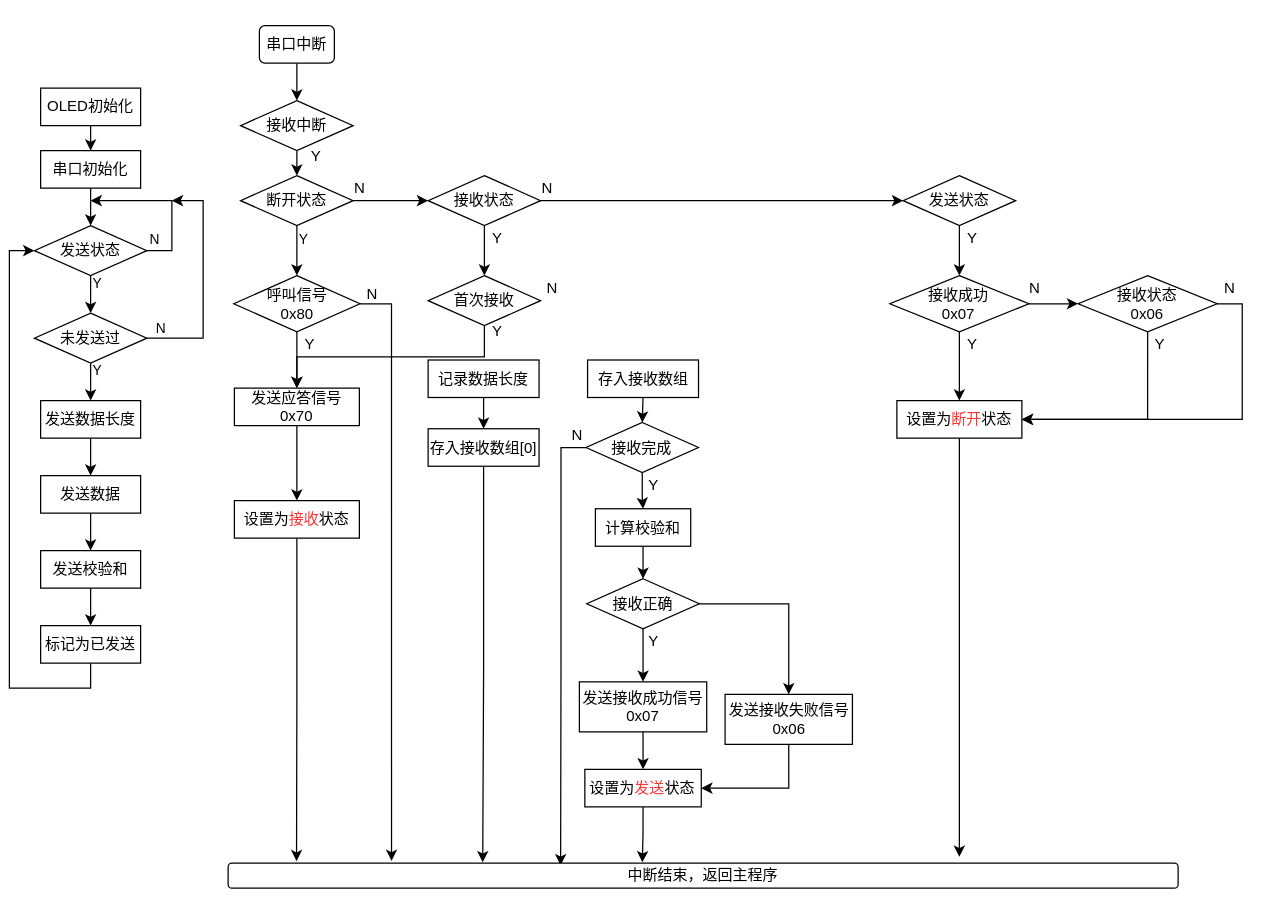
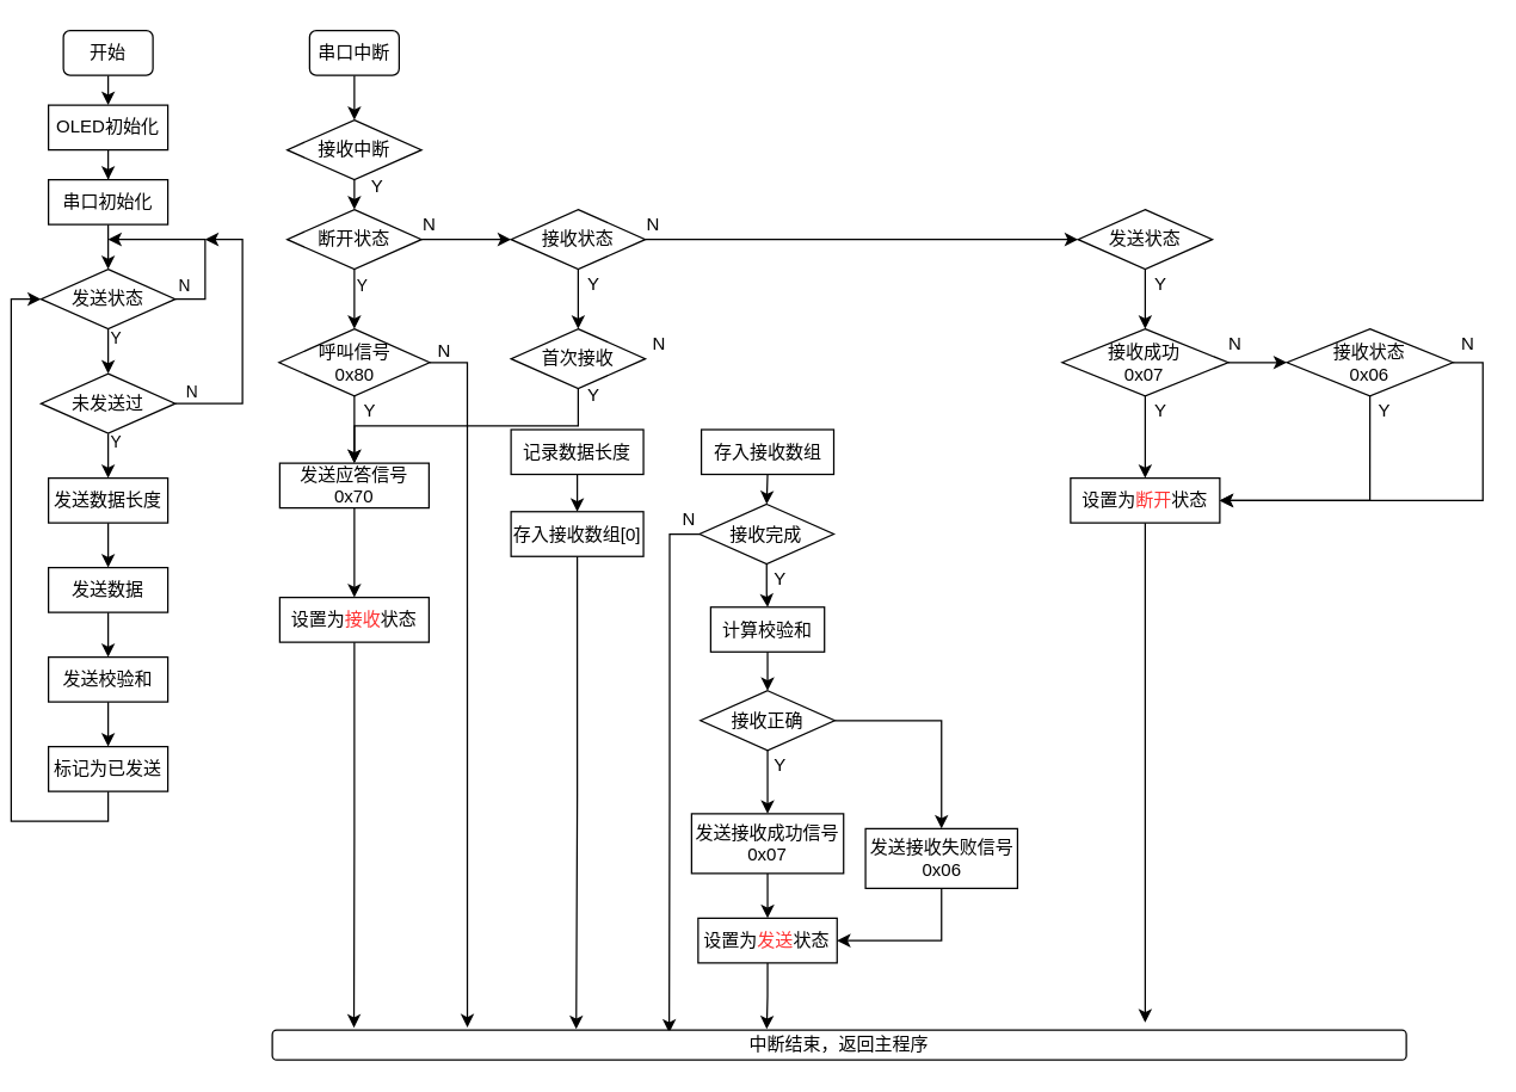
  <mxCell id="0" />
  <mxCell id="1" parent="0" />
  <mxCell id="2" value="Y" style="text;html=1;align=center;verticalAlign=middle;resizable=0;points=[];autosize=1;" vertex="1" parent="1"><mxGeometry x="760" y="265" width="20" height="20" as="geometry" /></mxCell>
+ <mxCell id="3" style="edgeStyle=orthogonalEdgeStyle;rounded=0;orthogonalLoop=1;jettySize=auto;html=1;exitX=0.5;exitY=1;exitDx=0;exitDy=0;entryX=0.5;entryY=0;entryDx=0;entryDy=0;" edge="1" parent="1" source="4" target="6"><mxGeometry relative="1" as="geometry" /></mxCell>
+ <mxCell id="4" value="开始" style="rounded=1;whiteSpace=wrap;html=1;" vertex="1" parent="1"><mxGeometry x="35" y="20" width="60" height="30" as="geometry" /></mxCell>
  <mxCell id="5" value="" style="edgeStyle=orthogonalEdgeStyle;rounded=0;orthogonalLoop=1;jettySize=auto;html=1;" edge="1" parent="1" source="6" target="8"><mxGeometry relative="1" as="geometry" /></mxCell>
  <mxCell id="6" value="OLED初始化" style="rounded=0;whiteSpace=wrap;html=1;" vertex="1" parent="1"><mxGeometry x="25" y="70" width="80" height="30" as="geometry" /></mxCell>
  <mxCell id="7" style="edgeStyle=orthogonalEdgeStyle;rounded=0;orthogonalLoop=1;jettySize=auto;html=1;exitX=0.5;exitY=1;exitDx=0;exitDy=0;entryX=0.5;entryY=0;entryDx=0;entryDy=0;" edge="1" parent="1" source="8" target="12"><mxGeometry relative="1" as="geometry" /></mxCell>
  <mxCell id="8" value="串口初始化" style="whiteSpace=wrap;html=1;rounded=0;" vertex="1" parent="1"><mxGeometry x="25" y="120" width="80" height="30" as="geometry" /></mxCell>
  <mxCell id="9" value="Y" style="edgeStyle=orthogonalEdgeStyle;rounded=0;orthogonalLoop=1;jettySize=auto;html=1;exitX=0.5;exitY=1;exitDx=0;exitDy=0;labelPosition=right;verticalLabelPosition=top;align=left;verticalAlign=bottom;entryX=0.5;entryY=0;entryDx=0;entryDy=0;" edge="1" parent="1" source="12" target="24"><mxGeometry relative="1" as="geometry"><mxPoint x="65" y="240" as="targetPoint" /></mxGeometry></mxCell>
  <mxCell id="10" value="" style="edgeStyle=orthogonalEdgeStyle;rounded=0;orthogonalLoop=1;jettySize=auto;html=1;exitX=1;exitY=0.5;exitDx=0;exitDy=0;labelPosition=center;verticalLabelPosition=bottom;align=right;verticalAlign=bottom;" edge="1" parent="1" source="12"><mxGeometry relative="1" as="geometry"><mxPoint x="65" y="160" as="targetPoint" /><Array as="points"><mxPoint x="130" y="200" /><mxPoint x="130" y="160" /></Array></mxGeometry></mxCell>
  <mxCell id="11" value="N" style="edgeLabel;html=1;align=center;verticalAlign=middle;resizable=0;points=[];" vertex="1" connectable="0" parent="10"><mxGeometry x="-0.776" relative="1" as="geometry"><mxPoint x="-8.95" y="-10" as="offset" /></mxGeometry></mxCell>
  <mxCell id="12" value="发送状态" style="rhombus;whiteSpace=wrap;html=1;" vertex="1" parent="1"><mxGeometry x="20" y="180" width="90" height="40" as="geometry" /></mxCell>
  <mxCell id="13" value="" style="edgeStyle=orthogonalEdgeStyle;rounded=0;orthogonalLoop=1;jettySize=auto;html=1;" edge="1" parent="1" source="14" target="16"><mxGeometry relative="1" as="geometry" /></mxCell>
  <mxCell id="14" value="发送数据长度" style="whiteSpace=wrap;html=1;rounded=0;" vertex="1" parent="1"><mxGeometry x="25" y="320" width="80" height="30" as="geometry" /></mxCell>
  <mxCell id="15" value="" style="edgeStyle=orthogonalEdgeStyle;rounded=0;orthogonalLoop=1;jettySize=auto;html=1;" edge="1" parent="1" source="16" target="18"><mxGeometry relative="1" as="geometry" /></mxCell>
  <mxCell id="16" value="发送数据" style="whiteSpace=wrap;html=1;rounded=0;" vertex="1" parent="1"><mxGeometry x="25" y="380" width="80" height="30" as="geometry" /></mxCell>
  <mxCell id="17" value="" style="edgeStyle=orthogonalEdgeStyle;rounded=0;orthogonalLoop=1;jettySize=auto;html=1;" edge="1" parent="1" source="18" target="20"><mxGeometry relative="1" as="geometry" /></mxCell>
  <mxCell id="18" value="发送校验和" style="whiteSpace=wrap;html=1;rounded=0;" vertex="1" parent="1"><mxGeometry x="25" y="440" width="80" height="30" as="geometry" /></mxCell>
  <mxCell id="19" style="edgeStyle=orthogonalEdgeStyle;rounded=0;orthogonalLoop=1;jettySize=auto;html=1;exitX=0.5;exitY=1;exitDx=0;exitDy=0;entryX=0;entryY=0.5;entryDx=0;entryDy=0;" edge="1" parent="1" source="20" target="12"><mxGeometry relative="1" as="geometry" /></mxCell>
  <mxCell id="20" value="标记为已发送" style="whiteSpace=wrap;html=1;rounded=0;" vertex="1" parent="1"><mxGeometry x="25" y="500" width="80" height="30" as="geometry" /></mxCell>
  <mxCell id="21" value="Y" style="edgeStyle=orthogonalEdgeStyle;rounded=0;orthogonalLoop=1;jettySize=auto;html=1;exitX=0.5;exitY=1;exitDx=0;exitDy=0;entryX=0.5;entryY=0;entryDx=0;entryDy=0;labelPosition=right;verticalLabelPosition=top;align=left;verticalAlign=bottom;" edge="1" parent="1" source="24" target="14"><mxGeometry relative="1" as="geometry" /></mxCell>
  <mxCell id="22" style="edgeStyle=orthogonalEdgeStyle;rounded=0;orthogonalLoop=1;jettySize=auto;html=1;exitX=1;exitY=0.5;exitDx=0;exitDy=0;" edge="1" parent="1" source="24"><mxGeometry relative="1" as="geometry"><mxPoint x="130" y="160" as="targetPoint" /><Array as="points"><mxPoint x="155" y="270" /><mxPoint x="155" y="160" /></Array></mxGeometry></mxCell>
  <mxCell id="23" value="N" style="edgeLabel;html=1;align=center;verticalAlign=bottom;resizable=0;points=[];" vertex="1" connectable="0" parent="22"><mxGeometry x="-0.893" relative="1" as="geometry"><mxPoint as="offset" /></mxGeometry></mxCell>
  <mxCell id="24" value="未发送过" style="rhombus;whiteSpace=wrap;html=1;" vertex="1" parent="1"><mxGeometry x="20" y="250" width="90" height="40" as="geometry" /></mxCell>
  <mxCell id="25" style="edgeStyle=orthogonalEdgeStyle;rounded=0;orthogonalLoop=1;jettySize=auto;html=1;exitX=0.5;exitY=1;exitDx=0;exitDy=0;entryX=0.5;entryY=0;entryDx=0;entryDy=0;" edge="1" parent="1" source="26" target="28"><mxGeometry relative="1" as="geometry" /></mxCell>
  <mxCell id="26" value="串口中断" style="rounded=1;whiteSpace=wrap;html=1;" vertex="1" parent="1"><mxGeometry x="200" y="20" width="60" height="30" as="geometry" /></mxCell>
  <mxCell id="27" style="edgeStyle=orthogonalEdgeStyle;rounded=0;orthogonalLoop=1;jettySize=auto;html=1;exitX=0.5;exitY=1;exitDx=0;exitDy=0;entryX=0.5;entryY=0;entryDx=0;entryDy=0;align=right;" edge="1" parent="1" source="28" target="31"><mxGeometry relative="1" as="geometry" /></mxCell>
  <mxCell id="28" value="接收中断" style="rhombus;whiteSpace=wrap;html=1;" vertex="1" parent="1"><mxGeometry x="185" y="80" width="90" height="40" as="geometry" /></mxCell>
  <mxCell id="29" style="edgeStyle=orthogonalEdgeStyle;rounded=0;orthogonalLoop=1;jettySize=auto;html=1;exitX=1;exitY=0.5;exitDx=0;exitDy=0;entryX=0;entryY=0.5;entryDx=0;entryDy=0;align=right;" edge="1" parent="1" source="31" target="34"><mxGeometry relative="1" as="geometry" /></mxCell>
  <mxCell id="30" value="Y" style="edgeStyle=orthogonalEdgeStyle;rounded=0;orthogonalLoop=1;jettySize=auto;html=1;exitX=0.5;exitY=1;exitDx=0;exitDy=0;entryX=0.5;entryY=0;entryDx=0;entryDy=0;align=left;labelPosition=right;verticalLabelPosition=top;verticalAlign=bottom;" edge="1" parent="1" source="31" target="39"><mxGeometry relative="1" as="geometry" /></mxCell>
  <mxCell id="31" value="断开状态" style="rhombus;whiteSpace=wrap;html=1;" vertex="1" parent="1"><mxGeometry x="185" y="140" width="90" height="40" as="geometry" /></mxCell>
  <mxCell id="32" style="edgeStyle=orthogonalEdgeStyle;rounded=0;orthogonalLoop=1;jettySize=auto;html=1;exitX=1;exitY=0.5;exitDx=0;exitDy=0;entryX=0;entryY=0.5;entryDx=0;entryDy=0;align=right;" edge="1" parent="1" source="34" target="36"><mxGeometry relative="1" as="geometry" /></mxCell>
  <mxCell id="33" style="edgeStyle=orthogonalEdgeStyle;rounded=0;orthogonalLoop=1;jettySize=auto;html=1;exitX=0.5;exitY=1;exitDx=0;exitDy=0;entryX=0.5;entryY=0;entryDx=0;entryDy=0;align=right;" edge="1" parent="1" source="34" target="45"><mxGeometry relative="1" as="geometry" /></mxCell>
  <mxCell id="34" value="接收状态" style="rhombus;whiteSpace=wrap;html=1;" vertex="1" parent="1"><mxGeometry x="335" y="140" width="90" height="40" as="geometry" /></mxCell>
  <mxCell id="35" style="edgeStyle=orthogonalEdgeStyle;rounded=0;orthogonalLoop=1;jettySize=auto;html=1;exitX=0.5;exitY=1;exitDx=0;exitDy=0;entryX=0.5;entryY=0;entryDx=0;entryDy=0;align=right;" edge="1" parent="1" source="36" target="68"><mxGeometry relative="1" as="geometry" /></mxCell>
  <mxCell id="36" value="发送状态" style="rhombus;whiteSpace=wrap;html=1;" vertex="1" parent="1"><mxGeometry x="715" y="140" width="90" height="40" as="geometry" /></mxCell>
  <mxCell id="37" style="edgeStyle=orthogonalEdgeStyle;rounded=0;orthogonalLoop=1;jettySize=auto;html=1;exitX=0.5;exitY=1;exitDx=0;exitDy=0;entryX=0.5;entryY=0;entryDx=0;entryDy=0;align=right;" edge="1" parent="1" source="39" target="43"><mxGeometry relative="1" as="geometry" /></mxCell>
  <mxCell id="38" style="edgeStyle=orthogonalEdgeStyle;rounded=0;orthogonalLoop=1;jettySize=auto;html=1;exitX=1;exitY=0.5;exitDx=0;exitDy=0;entryX=0.172;entryY=-0.089;entryDx=0;entryDy=0;entryPerimeter=0;align=right;" edge="1" parent="1" source="39" target="82"><mxGeometry relative="1" as="geometry" /></mxCell>
  <mxCell id="39" value="呼叫信号&lt;br&gt;0x80" style="rhombus;whiteSpace=wrap;html=1;" vertex="1" parent="1"><mxGeometry x="179.54" y="220" width="100.93" height="45" as="geometry" /></mxCell>
  <mxCell id="40" style="edgeStyle=orthogonalEdgeStyle;rounded=0;orthogonalLoop=1;jettySize=auto;html=1;exitX=0.5;exitY=1;exitDx=0;exitDy=0;entryX=0.072;entryY=-0.079;entryDx=0;entryDy=0;entryPerimeter=0;align=right;" edge="1" parent="1" source="41" target="82"><mxGeometry relative="1" as="geometry" /></mxCell>
  <mxCell id="41" value="设置为&lt;font color=&quot;#ff3333&quot;&gt;接收&lt;/font&gt;状态" style="whiteSpace=wrap;html=1;" vertex="1" parent="1"><mxGeometry x="180" y="400" width="100" height="30" as="geometry" /></mxCell>
  <mxCell id="42" style="edgeStyle=orthogonalEdgeStyle;rounded=0;orthogonalLoop=1;jettySize=auto;html=1;exitX=0.5;exitY=1;exitDx=0;exitDy=0;entryX=0.5;entryY=0;entryDx=0;entryDy=0;align=right;" edge="1" parent="1" source="43" target="41"><mxGeometry relative="1" as="geometry" /></mxCell>
  <mxCell id="43" value="发送应答信号&lt;br&gt;0x70" style="whiteSpace=wrap;html=1;" vertex="1" parent="1"><mxGeometry x="180" y="310" width="100" height="30" as="geometry" /></mxCell>
  <mxCell id="44" style="edgeStyle=orthogonalEdgeStyle;rounded=0;orthogonalLoop=1;jettySize=auto;html=1;exitX=0.5;exitY=1;exitDx=0;exitDy=0;" edge="1" parent="1" source="45" target="43"><mxGeometry relative="1" as="geometry" /></mxCell>
  <mxCell id="45" value="首次接收" style="rhombus;whiteSpace=wrap;html=1;" vertex="1" parent="1"><mxGeometry x="335" y="220" width="90" height="40" as="geometry" /></mxCell>
  <mxCell id="46" style="edgeStyle=orthogonalEdgeStyle;rounded=0;orthogonalLoop=1;jettySize=auto;html=1;exitX=0.5;exitY=1;exitDx=0;exitDy=0;entryX=0.268;entryY=-0.031;entryDx=0;entryDy=0;entryPerimeter=0;align=right;" edge="1" parent="1" source="47" target="82"><mxGeometry relative="1" as="geometry" /></mxCell>
  <mxCell id="47" value="存入接收数组[0]" style="whiteSpace=wrap;html=1;" vertex="1" parent="1"><mxGeometry x="335" y="342.5" width="88.75" height="30" as="geometry" /></mxCell>
  <mxCell id="48" style="edgeStyle=orthogonalEdgeStyle;rounded=0;orthogonalLoop=1;jettySize=auto;html=1;exitX=0.5;exitY=1;exitDx=0;exitDy=0;entryX=0.5;entryY=0;entryDx=0;entryDy=0;" edge="1" parent="1" source="49" target="47"><mxGeometry relative="1" as="geometry" /></mxCell>
  <mxCell id="49" value="记录数据长度" style="whiteSpace=wrap;html=1;" vertex="1" parent="1"><mxGeometry x="335" y="287.5" width="88.75" height="30" as="geometry" /></mxCell>
  <mxCell id="50" style="edgeStyle=orthogonalEdgeStyle;rounded=0;orthogonalLoop=1;jettySize=auto;html=1;exitX=0.5;exitY=1;exitDx=0;exitDy=0;entryX=0.5;entryY=0;entryDx=0;entryDy=0;" edge="1" parent="1" source="51" target="54"><mxGeometry relative="1" as="geometry" /></mxCell>
  <mxCell id="51" value="存入接收数组" style="whiteSpace=wrap;html=1;" vertex="1" parent="1"><mxGeometry x="462.56" y="287.5" width="88.75" height="30" as="geometry" /></mxCell>
  <mxCell id="52" value="" style="edgeStyle=orthogonalEdgeStyle;rounded=0;orthogonalLoop=1;jettySize=auto;html=1;" edge="1" parent="1" source="54" target="56"><mxGeometry relative="1" as="geometry" /></mxCell>
  <mxCell id="53" style="edgeStyle=orthogonalEdgeStyle;rounded=0;orthogonalLoop=1;jettySize=auto;html=1;exitX=0;exitY=0.5;exitDx=0;exitDy=0;entryX=0.35;entryY=0.088;entryDx=0;entryDy=0;entryPerimeter=0;align=right;" edge="1" parent="1" source="54" target="82"><mxGeometry relative="1" as="geometry" /></mxCell>
  <mxCell id="54" value="接收完成" style="rhombus;whiteSpace=wrap;html=1;" vertex="1" parent="1"><mxGeometry x="461.31" y="337.5" width="90" height="40" as="geometry" /></mxCell>
  <mxCell id="55" style="edgeStyle=orthogonalEdgeStyle;rounded=0;orthogonalLoop=1;jettySize=auto;html=1;exitX=0.5;exitY=1;exitDx=0;exitDy=0;entryX=0.5;entryY=0;entryDx=0;entryDy=0;" edge="1" parent="1" source="56" target="59"><mxGeometry relative="1" as="geometry" /></mxCell>
  <mxCell id="56" value="计算校验和" style="whiteSpace=wrap;html=1;" vertex="1" parent="1"><mxGeometry x="468.81" y="406.5" width="76.25" height="30" as="geometry" /></mxCell>
  <mxCell id="57" style="edgeStyle=orthogonalEdgeStyle;rounded=0;orthogonalLoop=1;jettySize=auto;html=1;exitX=0.5;exitY=1;exitDx=0;exitDy=0;entryX=0.5;entryY=0;entryDx=0;entryDy=0;" edge="1" parent="1" source="59" target="63"><mxGeometry relative="1" as="geometry" /></mxCell>
  <mxCell id="58" style="edgeStyle=orthogonalEdgeStyle;rounded=0;orthogonalLoop=1;jettySize=auto;html=1;exitX=1;exitY=0.5;exitDx=0;exitDy=0;entryX=0.5;entryY=0;entryDx=0;entryDy=0;" edge="1" parent="1" source="59" target="65"><mxGeometry relative="1" as="geometry" /></mxCell>
  <mxCell id="59" value="接收正确" style="rhombus;whiteSpace=wrap;html=1;" vertex="1" parent="1"><mxGeometry x="461.94" y="462.5" width="90" height="40" as="geometry" /></mxCell>
  <mxCell id="60" style="edgeStyle=orthogonalEdgeStyle;rounded=0;orthogonalLoop=1;jettySize=auto;html=1;exitX=0.5;exitY=1;exitDx=0;exitDy=0;entryX=0.436;entryY=-0.031;entryDx=0;entryDy=0;entryPerimeter=0;align=right;" edge="1" parent="1" source="61" target="82"><mxGeometry relative="1" as="geometry" /></mxCell>
  <mxCell id="61" value="设置为&lt;font color=&quot;#ff3333&quot;&gt;发送&lt;/font&gt;状态" style="whiteSpace=wrap;html=1;" vertex="1" parent="1"><mxGeometry x="460.38" y="615" width="93.13" height="30" as="geometry" /></mxCell>
  <mxCell id="62" style="edgeStyle=orthogonalEdgeStyle;rounded=0;orthogonalLoop=1;jettySize=auto;html=1;exitX=0.5;exitY=1;exitDx=0;exitDy=0;entryX=0.5;entryY=0;entryDx=0;entryDy=0;" edge="1" parent="1" source="63" target="61"><mxGeometry relative="1" as="geometry" /></mxCell>
  <mxCell id="63" value="发送接收成功信号&lt;br&gt;0x07" style="whiteSpace=wrap;html=1;" vertex="1" parent="1"><mxGeometry x="456" y="545" width="101.88" height="40" as="geometry" /></mxCell>
  <mxCell id="64" style="edgeStyle=orthogonalEdgeStyle;rounded=0;orthogonalLoop=1;jettySize=auto;html=1;exitX=0.5;exitY=1;exitDx=0;exitDy=0;entryX=1;entryY=0.5;entryDx=0;entryDy=0;" edge="1" parent="1" source="65" target="61"><mxGeometry relative="1" as="geometry" /></mxCell>
  <mxCell id="65" value="发送接收失败信号&lt;br&gt;0x06" style="whiteSpace=wrap;html=1;" vertex="1" parent="1"><mxGeometry x="572.56" y="555" width="101.88" height="40" as="geometry" /></mxCell>
  <mxCell id="66" value="" style="edgeStyle=orthogonalEdgeStyle;rounded=0;orthogonalLoop=1;jettySize=auto;html=1;" edge="1" parent="1" source="68" target="74"><mxGeometry relative="1" as="geometry" /></mxCell>
  <mxCell id="67" style="edgeStyle=orthogonalEdgeStyle;rounded=0;orthogonalLoop=1;jettySize=auto;html=1;exitX=0.5;exitY=1;exitDx=0;exitDy=0;align=right;" edge="1" parent="1" source="68"><mxGeometry relative="1" as="geometry"><mxPoint x="760" y="320" as="targetPoint" /></mxGeometry></mxCell>
  <mxCell id="68" value="接收成功&lt;br&gt;0x07" style="rhombus;whiteSpace=wrap;html=1;" vertex="1" parent="1"><mxGeometry x="704.38" y="220" width="111.25" height="45" as="geometry" /></mxCell>
  <mxCell id="69" style="edgeStyle=orthogonalEdgeStyle;rounded=0;orthogonalLoop=1;jettySize=auto;html=1;exitX=0.5;exitY=1;exitDx=0;exitDy=0;align=right;" edge="1" parent="1" source="70"><mxGeometry relative="1" as="geometry"><mxPoint x="760" y="685" as="targetPoint" /></mxGeometry></mxCell>
  <mxCell id="70" value="设置为&lt;font color=&quot;#ff3333&quot;&gt;断开&lt;/font&gt;状态" style="whiteSpace=wrap;html=1;" vertex="1" parent="1"><mxGeometry x="710" y="320" width="100" height="30" as="geometry" /></mxCell>
  <mxCell id="71" value="Y" style="text;html=1;align=center;verticalAlign=middle;resizable=0;points=[];autosize=1;" vertex="1" parent="1"><mxGeometry x="910" y="265" width="20" height="20" as="geometry" /></mxCell>
  <mxCell id="72" style="edgeStyle=orthogonalEdgeStyle;rounded=0;orthogonalLoop=1;jettySize=auto;html=1;exitX=0.5;exitY=1;exitDx=0;exitDy=0;entryX=1;entryY=0.5;entryDx=0;entryDy=0;align=right;" edge="1" parent="1" source="74" target="70"><mxGeometry relative="1" as="geometry" /></mxCell>
  <mxCell id="73" style="edgeStyle=orthogonalEdgeStyle;rounded=0;orthogonalLoop=1;jettySize=auto;html=1;exitX=1;exitY=0.5;exitDx=0;exitDy=0;entryX=1;entryY=0.5;entryDx=0;entryDy=0;align=right;" edge="1" parent="1" source="74" target="70"><mxGeometry relative="1" as="geometry" /></mxCell>
  <mxCell id="74" value="接收状态&lt;br&gt;0x06" style="rhombus;whiteSpace=wrap;html=1;" vertex="1" parent="1"><mxGeometry x="855" y="220" width="111.25" height="45" as="geometry" /></mxCell>
  <mxCell id="75" value="Y" style="text;html=1;align=center;verticalAlign=middle;resizable=0;points=[];autosize=1;" vertex="1" parent="1"><mxGeometry x="380" y="255" width="20" height="20" as="geometry" /></mxCell>
  <mxCell id="76" value="Y" style="text;html=1;align=center;verticalAlign=middle;resizable=0;points=[];autosize=1;" vertex="1" parent="1"><mxGeometry x="230" y="265" width="20" height="20" as="geometry" /></mxCell>
  <mxCell id="77" value="Y" style="text;html=1;align=center;verticalAlign=middle;resizable=0;points=[];autosize=1;" vertex="1" parent="1"><mxGeometry x="235" y="115" width="20" height="20" as="geometry" /></mxCell>
  <mxCell id="78" value="Y" style="text;html=1;align=center;verticalAlign=middle;resizable=0;points=[];autosize=1;" vertex="1" parent="1"><mxGeometry x="380" y="180" width="20" height="20" as="geometry" /></mxCell>
  <mxCell id="79" value="Y" style="text;html=1;align=center;verticalAlign=middle;resizable=0;points=[];autosize=1;" vertex="1" parent="1"><mxGeometry x="505" y="377.5" width="20" height="20" as="geometry" /></mxCell>
  <mxCell id="80" value="Y" style="text;html=1;align=center;verticalAlign=middle;resizable=0;points=[];autosize=1;" vertex="1" parent="1"><mxGeometry x="505" y="502.5" width="20" height="20" as="geometry" /></mxCell>
  <mxCell id="81" value="Y" style="text;html=1;align=center;verticalAlign=middle;resizable=0;points=[];autosize=1;" vertex="1" parent="1"><mxGeometry x="760" y="180" width="20" height="20" as="geometry" /></mxCell>
  <mxCell id="82" value="中断结束，返回主程序" style="rounded=1;whiteSpace=wrap;html=1;" vertex="1" parent="1"><mxGeometry x="175" y="690" width="760" height="20" as="geometry" /></mxCell>
  <mxCell id="83" value="N" style="text;html=1;align=center;verticalAlign=middle;resizable=0;points=[];autosize=1;" vertex="1" parent="1"><mxGeometry x="966.25" y="220" width="20" height="20" as="geometry" /></mxCell>
  <mxCell id="84" value="N" style="text;html=1;align=center;verticalAlign=middle;resizable=0;points=[];autosize=1;" vertex="1" parent="1"><mxGeometry x="810" y="220" width="20" height="20" as="geometry" /></mxCell>
  <mxCell id="85" value="N" style="text;html=1;align=center;verticalAlign=middle;resizable=0;points=[];autosize=1;" vertex="1" parent="1"><mxGeometry x="423.75" y="220" width="20" height="20" as="geometry" /></mxCell>
  <mxCell id="86" value="N" style="text;html=1;align=center;verticalAlign=middle;resizable=0;points=[];autosize=1;" vertex="1" parent="1"><mxGeometry x="270" y="140" width="20" height="20" as="geometry" /></mxCell>
  <mxCell id="87" value="N" style="text;html=1;align=center;verticalAlign=middle;resizable=0;points=[];autosize=1;" vertex="1" parent="1"><mxGeometry x="420" y="140" width="20" height="20" as="geometry" /></mxCell>
  <mxCell id="88" value="N" style="text;html=1;align=center;verticalAlign=middle;resizable=0;points=[];autosize=1;" vertex="1" parent="1"><mxGeometry x="443.75" y="337.5" width="20" height="20" as="geometry" /></mxCell>
  <mxCell id="89" value="N" style="text;html=1;align=center;verticalAlign=middle;resizable=0;points=[];autosize=1;" vertex="1" parent="1"><mxGeometry x="280" y="225" width="20" height="20" as="geometry" /></mxCell>
